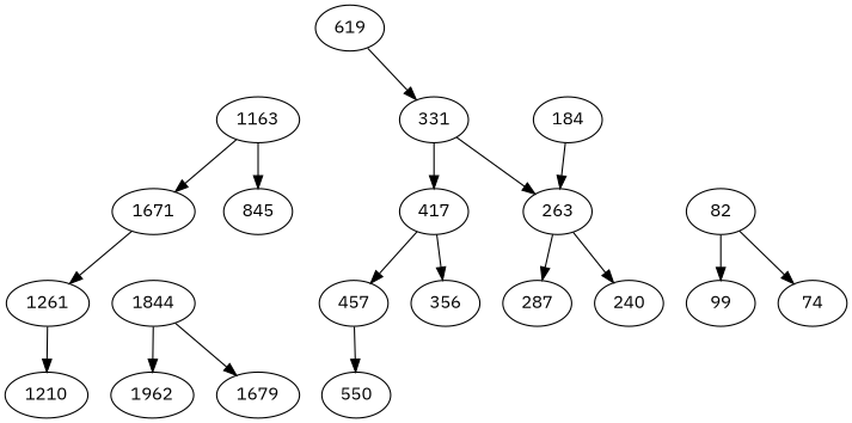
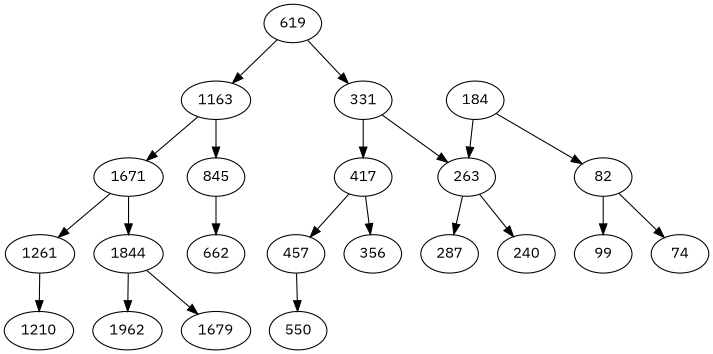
  digraph {
    fontname="IBM Plex Sans"
    node [fontname="IBM Plex Sans"]
    edge [fontname="IBM Plex Sans"]
    619
    331
    1163
    417
    263
    845
    1671
    184
    82
    356
    457
+   662
    1261
    1844
    74
    99
    240
    287
    550
    1210
    1679
    1962
    619 -> 331
+   619 -> 1163
    331 -> 417
    331 -> 263
    1163 -> 845
    1163 -> 1671
    417 -> 356
    417 -> 457
    263 -> 240
    263 -> 287
+   845 -> 662
    1671 -> 1261
+   1671 -> 1844
    184 -> 263
+   184 -> 82
    82 -> 74
    82 -> 99
    457 -> 550
    1261 -> 1210
    1844 -> 1679
    1844 -> 1962
  }
